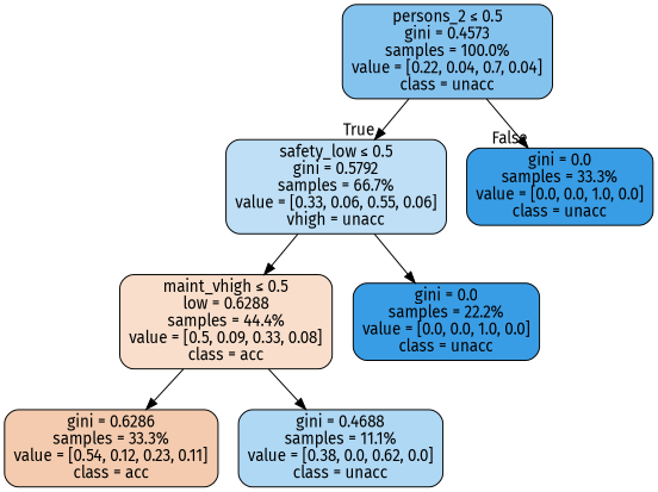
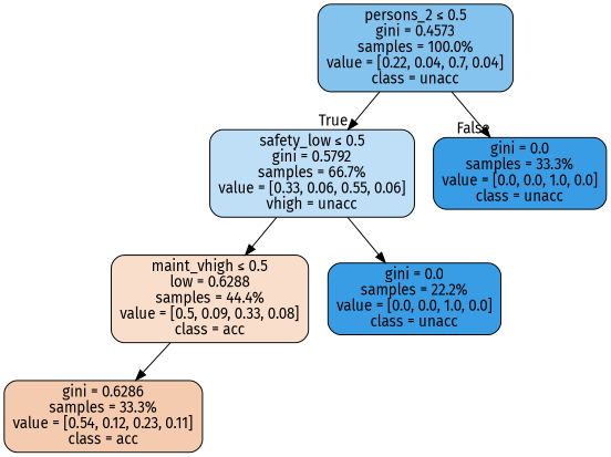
  digraph {
    fontname="Fira Sans"
    node [color=black fillcolor="#399de5ff" fontname="Fira Sans" shape=box style="filled, rounded"]
    edge [fontname="Fira Sans"]
    n1 [fillcolor="#399de59d" label=<persons_2 &le; 0.5<br/>gini = 0.4573<br/>samples = 100.0%<br/>value = [0.22, 0.04, 0.7, 0.04]<br/>class = unacc>]
    n2 [fillcolor="#399de553" label=<safety_low &le; 0.5<br/>gini = 0.5792<br/>samples = 66.7%<br/>value = [0.33, 0.06, 0.55, 0.06]<br/>vhigh = unacc>]
    n3 [label=<gini = 0.0<br/>samples = 33.3%<br/>value = [0.0, 0.0, 1.0, 0.0]<br/>class = unacc>]
    n4 [fillcolor="#e5813942" label=<maint_vhigh &le; 0.5<br/>low = 0.6288<br/>samples = 44.4%<br/>value = [0.5, 0.09, 0.33, 0.08]<br/>class = acc>]
    n5 [label=<gini = 0.0<br/>samples = 22.2%<br/>value = [0.0, 0.0, 1.0, 0.0]<br/>class = unacc>]
    n6 [fillcolor="#e5813968" label=<gini = 0.6286<br/>samples = 33.3%<br/>value = [0.54, 0.12, 0.23, 0.11]<br/>class = acc>]
-   n7 [fillcolor="#399de566" label=<gini = 0.4688<br/>samples = 11.1%<br/>value = [0.38, 0.0, 0.62, 0.0]<br/>class = unacc>]
    n1 -> n2 [headlabel=True labelangle=45 labeldistance=2.5]
    n1 -> n3 [headlabel=False labelangle=-45 labeldistance=2.5]
    n2 -> n4
    n2 -> n5
    n4 -> n6
-   n4 -> n7
  }
